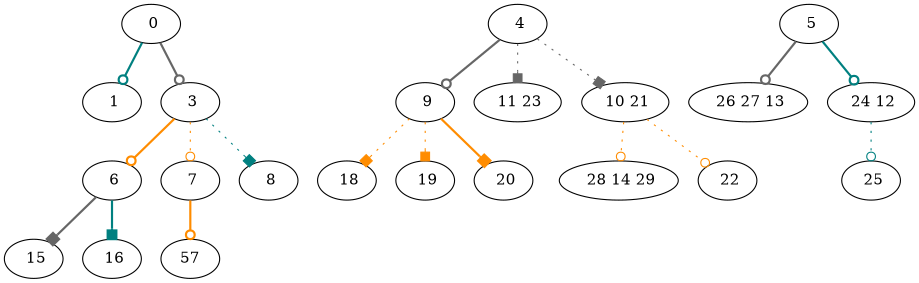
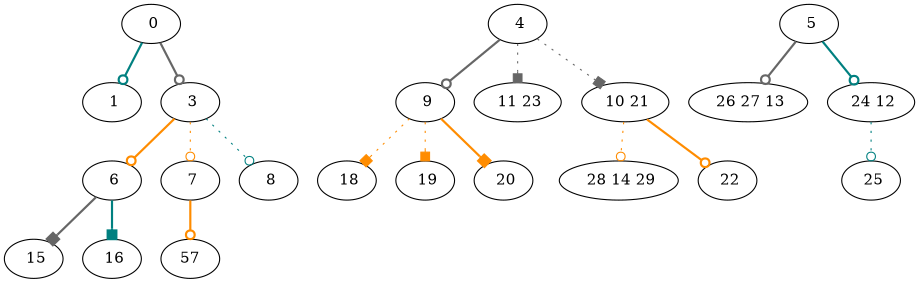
  digraph {
    edge [arrowhead=odot color=darkorange style=bold]
    " 0"
    " 1"
    " 3"
    " 6"
    " 7"
    " 8"
    " 15"
    " 16"
    n9 [label=57]
    " 4"
    " 9"
    " 11 23"
    " 10 21"
    " 5"
    " 26 27 13"
    " 24 12"
    " 18"
    " 19"
    " 20"
    " 28 14 29"
    " 22"
    " 25"
    " 0" -> " 1" [color=teal]
    " 0" -> " 3" [color=gray40]
    " 3" -> " 6"
    " 3" -> " 7" [style=dotted]
-   " 3" -> " 8" [arrowhead=box color=teal style=dotted]
+   " 3" -> " 8" [color=teal style=dotted]
    " 6" -> " 15" [arrowhead=box color=gray40]
    " 6" -> " 16" [arrowhead=box color=teal]
    " 7" -> n9
    " 4" -> " 9" [color=gray40]
    " 4" -> " 11 23" [arrowhead=box color=gray40 style=dotted]
    " 4" -> " 10 21" [arrowhead=box color=gray40 style=dotted]
    " 9" -> " 18" [arrowhead=box style=dotted]
    " 9" -> " 19" [arrowhead=box style=dotted]
    " 9" -> " 20" [arrowhead=box]
    " 10 21" -> " 28 14 29" [style=dotted]
-   " 10 21" -> " 22" [style=dotted]
+   " 10 21" -> " 22"
    " 5" -> " 26 27 13" [color=gray40]
    " 5" -> " 24 12" [color=teal]
    " 24 12" -> " 25" [color=teal style=dotted]
  }
